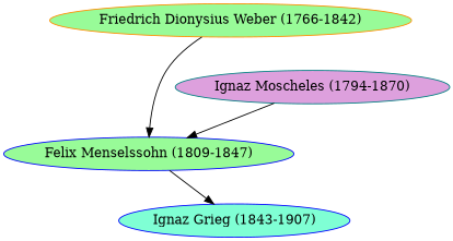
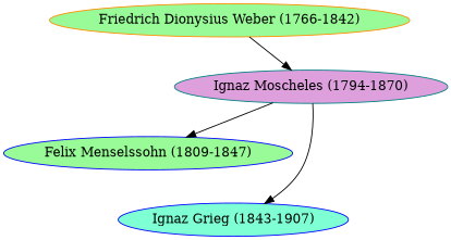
  digraph {
    node [color=blue fillcolor=palegreen style=filled]
    "Friedrich Dionysius Weber (1766-1842)" [color=darkorange]
    "Ignaz Moscheles (1794-1870)" [color=teal fillcolor=plum]
    "Felix Menselssohn (1809-1847)"
    n4 [fillcolor=aquamarine label="Ignaz Grieg (1843-1907)"]
-   "Friedrich Dionysius Weber (1766-1842)" -> "Felix Menselssohn (1809-1847)"
+   "Friedrich Dionysius Weber (1766-1842)" -> "Ignaz Moscheles (1794-1870)"
    "Ignaz Moscheles (1794-1870)" -> "Felix Menselssohn (1809-1847)"
-   "Felix Menselssohn (1809-1847)" -> n4
+   "Ignaz Moscheles (1794-1870)" -> n4
  }
